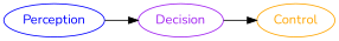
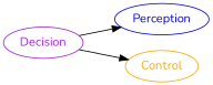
  digraph {
    rankdir=LR
    fontname=Nunito
    node [fontname=Nunito]
    edge [fontname=Nunito]
    Perception [color=blue fontcolor=blue]
    Decision [color=purple fontcolor=purple]
    Control [color=orange fontcolor=orange]
-   Perception -> Decision
+   Decision -> Perception
    Decision -> Control
  }
